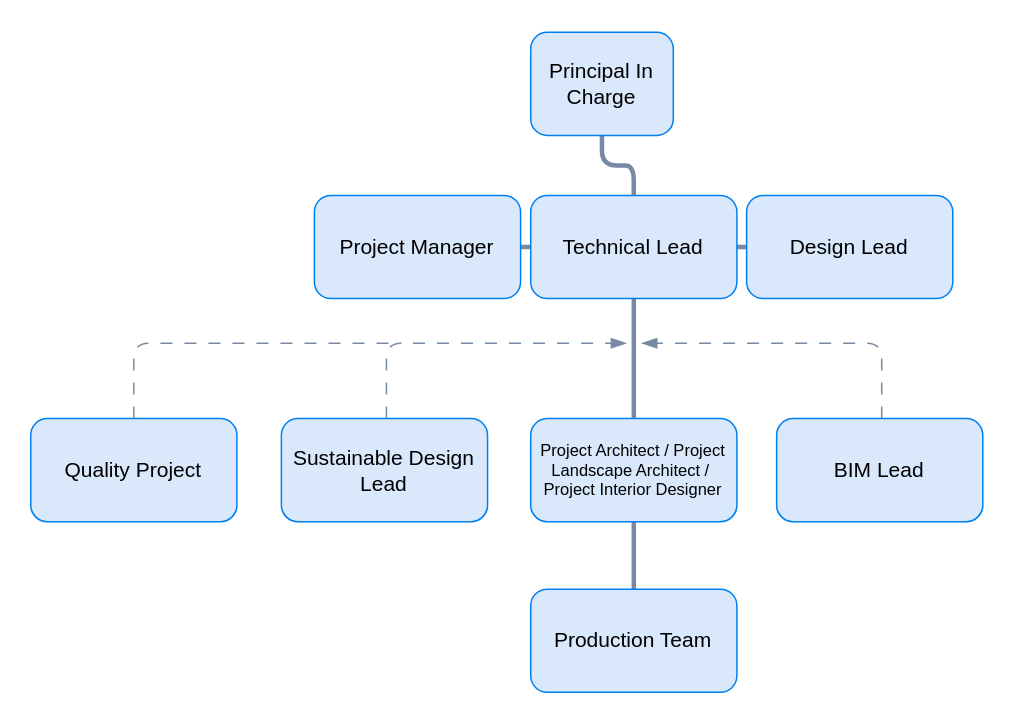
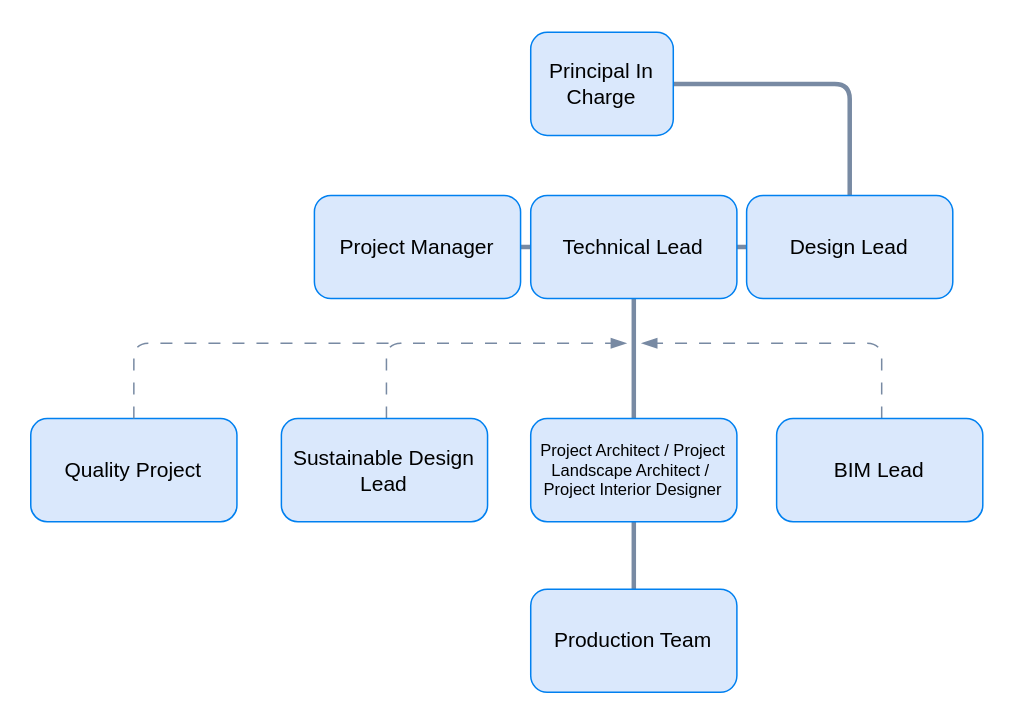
  <mxCell id="0" />
  <mxCell id="1" parent="0" />
- <mxCell id="2" value="" style="edgeStyle=orthogonalEdgeStyle;rounded=1;orthogonalLoop=1;jettySize=auto;html=1;endArrow=none;fontSize=12;strokeColor=#788AA3;fontColor=#46495D;startSize=8;endSize=8;fillColor=#B2C9AB;endFill=0;startArrow=none;startFill=0;strokeWidth=3;" parent="1" source="3" target="7" edge="1"><mxGeometry relative="1" as="geometry" /></mxCell>
+ <mxCell id="2" value="" style="edgeStyle=orthogonalEdgeStyle;rounded=1;orthogonalLoop=1;jettySize=auto;html=1;endArrow=none;fontSize=12;strokeColor=#788AA3;fontColor=#46495D;startSize=8;endSize=8;fillColor=#B2C9AB;endFill=0;startArrow=none;startFill=0;strokeWidth=3;" parent="1" source="3" target="9" edge="1"><mxGeometry relative="1" as="geometry" /></mxCell>
  <mxCell id="3" value="Principal In Charge" style="whiteSpace=wrap;html=1;fontSize=14;fillColor=#dae8fc;strokeColor=#0080F0;strokeWidth=1;rounded=1;arcSize=16;glass=0;shadow=0;labelBackgroundColor=none;dashed=0;" parent="1" vertex="1"><mxGeometry x="353.145" y="20.997" width="95" height="68.689" as="geometry" /></mxCell>
  <mxCell id="4" value="" style="rounded=0;orthogonalLoop=1;jettySize=auto;html=1;endArrow=none;fontSize=12;strokeColor=#788AA3;fontColor=#46495D;startSize=8;endSize=8;fillColor=#B2C9AB;endFill=0;startArrow=none;startFill=0;strokeWidth=3;entryX=1;entryY=0.5;entryDx=0;entryDy=0;" parent="1" target="8" edge="1"><mxGeometry relative="1" as="geometry"><mxPoint x="354.145" y="164.03" as="sourcePoint" /><mxPoint x="274.145" y="164.03" as="targetPoint" /></mxGeometry></mxCell>
  <mxCell id="5" value="" style="rounded=0;orthogonalLoop=1;jettySize=auto;html=1;endArrow=none;fontSize=12;strokeColor=#788AA3;fontColor=#46495D;startSize=8;endSize=8;fillColor=#B2C9AB;endFill=0;startArrow=none;startFill=0;strokeWidth=3;" parent="1" source="7" target="9" edge="1"><mxGeometry relative="1" as="geometry" /></mxCell>
  <mxCell id="6" value="" style="edgeStyle=orthogonalEdgeStyle;rounded=1;orthogonalLoop=1;jettySize=auto;html=1;endArrow=none;fontSize=12;strokeColor=#788AA3;fontColor=#46495D;startSize=8;endSize=8;fillColor=#B2C9AB;endFill=0;startArrow=none;startFill=0;strokeWidth=3;" parent="1" source="7" target="11" edge="1"><mxGeometry relative="1" as="geometry" /></mxCell>
  <mxCell id="7" value="Technical Lead" style="whiteSpace=wrap;html=1;fontSize=14;fillColor=#dae8fc;strokeColor=#0080F0;strokeWidth=1;rounded=1;arcSize=16;glass=0;shadow=0;labelBackgroundColor=none;dashed=0;" parent="1" vertex="1"><mxGeometry x="353.145" y="129.686" width="137.378" height="68.689" as="geometry" /></mxCell>
  <mxCell id="8" value="Project Manager" style="whiteSpace=wrap;html=1;fontSize=14;fillColor=#dae8fc;strokeColor=#0080F0;strokeWidth=1;rounded=1;arcSize=16;glass=0;shadow=0;labelBackgroundColor=none;dashed=0;" parent="1" vertex="1"><mxGeometry x="208.998" y="129.686" width="137.378" height="68.689" as="geometry" /></mxCell>
  <mxCell id="9" value="Design Lead" style="whiteSpace=wrap;html=1;fontSize=14;fillColor=#dae8fc;strokeColor=#0080F0;strokeWidth=1;rounded=1;arcSize=16;glass=0;shadow=0;labelBackgroundColor=none;dashed=0;" parent="1" vertex="1"><mxGeometry x="497.003" y="129.686" width="137.378" height="68.689" as="geometry" /></mxCell>
  <mxCell id="10" value="" style="edgeStyle=orthogonalEdgeStyle;rounded=1;orthogonalLoop=1;jettySize=auto;html=1;endArrow=none;fontSize=12;strokeColor=#788AA3;fontColor=#46495D;startSize=8;endSize=8;fillColor=#B2C9AB;endFill=0;startArrow=none;startFill=0;strokeWidth=3;" parent="1" source="11" target="18" edge="1"><mxGeometry relative="1" as="geometry" /></mxCell>
  <mxCell id="11" value="&lt;div style=&quot;font-size: 11px;&quot;&gt;&lt;font style=&quot;font-size: 11px;&quot;&gt;Project Architect / Project Landscape Architect /&amp;nbsp;&lt;/font&gt;&lt;/div&gt;&lt;div style=&quot;font-size: 11px;&quot;&gt;&lt;font style=&quot;font-size: 11px;&quot;&gt;Project Interior Designer&lt;/font&gt;&lt;/div&gt;" style="whiteSpace=wrap;html=1;fontSize=12;fillColor=#dae8fc;strokeColor=#0080F0;strokeWidth=1;rounded=1;arcSize=16;glass=0;shadow=0;labelBackgroundColor=none;dashed=0;" parent="1" vertex="1"><mxGeometry x="353.145" y="278.375" width="137.378" height="68.689" as="geometry" /></mxCell>
  <mxCell id="12" style="edgeStyle=orthogonalEdgeStyle;rounded=1;orthogonalLoop=1;jettySize=auto;html=1;endArrow=blockThin;fontSize=12;strokeColor=#788AA3;fontColor=#46495D;startSize=8;endSize=8;fillColor=#B2C9AB;endFill=1;startArrow=none;startFill=0;dashed=1;dashPattern=8 8;" parent="1" source="13" edge="1"><mxGeometry relative="1" as="geometry"><mxPoint x="427" y="228.19" as="targetPoint" /><Array as="points"><mxPoint x="587" y="228.19" /></Array></mxGeometry></mxCell>
  <mxCell id="13" value="&lt;div style=&quot;font-size: 14px;&quot;&gt;BIM Lead&lt;/div&gt;" style="whiteSpace=wrap;html=1;fontSize=14;fillColor=#dae8fc;strokeColor=#0080F0;strokeWidth=1;rounded=1;arcSize=16;glass=0;shadow=0;labelBackgroundColor=none;dashed=0;" parent="1" vertex="1"><mxGeometry x="517.003" y="278.375" width="137.378" height="68.689" as="geometry" /></mxCell>
  <mxCell id="14" style="edgeStyle=orthogonalEdgeStyle;rounded=1;orthogonalLoop=1;jettySize=auto;html=1;endArrow=blockThin;fontSize=12;strokeColor=#788AA3;fontColor=#46495D;startSize=8;endSize=8;fillColor=#B2C9AB;endFill=1;startArrow=none;startFill=0;dashed=1;dashPattern=8 8;" parent="1" source="15" edge="1"><mxGeometry relative="1" as="geometry"><mxPoint x="417" y="228.19" as="targetPoint" /><Array as="points"><mxPoint x="257" y="228.19" /></Array></mxGeometry></mxCell>
  <mxCell id="15" value="&lt;div style=&quot;font-size: 14px;&quot;&gt;Sustainable Design Lead&lt;/div&gt;" style="whiteSpace=wrap;html=1;fontSize=14;fillColor=#dae8fc;strokeColor=#0080F0;strokeWidth=1;rounded=1;arcSize=16;glass=0;shadow=0;labelBackgroundColor=none;dashed=0;" parent="1" vertex="1"><mxGeometry x="187.003" y="278.375" width="137.378" height="68.689" as="geometry" /></mxCell>
  <mxCell id="16" value="&lt;div style=&quot;font-size: 14px;&quot;&gt;Quality Project&lt;/div&gt;" style="whiteSpace=wrap;html=1;fontSize=14;fillColor=#dae8fc;strokeColor=#0080F0;strokeWidth=1;rounded=1;arcSize=16;glass=0;shadow=0;labelBackgroundColor=none;dashed=0;" parent="1" vertex="1"><mxGeometry x="20.003" y="278.375" width="137.378" height="68.689" as="geometry" /></mxCell>
  <mxCell id="17" style="edgeStyle=orthogonalEdgeStyle;rounded=1;orthogonalLoop=1;jettySize=auto;html=1;endArrow=none;fontSize=12;strokeColor=#788AA3;fontColor=#46495D;startSize=8;endSize=8;fillColor=#B2C9AB;endFill=0;startArrow=none;startFill=0;dashed=1;dashPattern=8 8;exitX=0.5;exitY=0;exitDx=0;exitDy=0;" parent="1" source="16" edge="1"><mxGeometry relative="1" as="geometry"><mxPoint x="267" y="228.19" as="targetPoint" /><mxPoint x="57" y="188.19" as="sourcePoint" /><Array as="points"><mxPoint x="89" y="228.19" /></Array></mxGeometry></mxCell>
  <mxCell id="18" value="&lt;div style=&quot;font-size: 14px;&quot;&gt;Production Team&lt;/div&gt;" style="whiteSpace=wrap;html=1;fontSize=14;fillColor=#dae8fc;strokeColor=#0080F0;strokeWidth=1;rounded=1;arcSize=16;glass=0;shadow=0;labelBackgroundColor=none;dashed=0;" parent="1" vertex="1"><mxGeometry x="353.145" y="392.064" width="137.378" height="68.689" as="geometry" /></mxCell>
